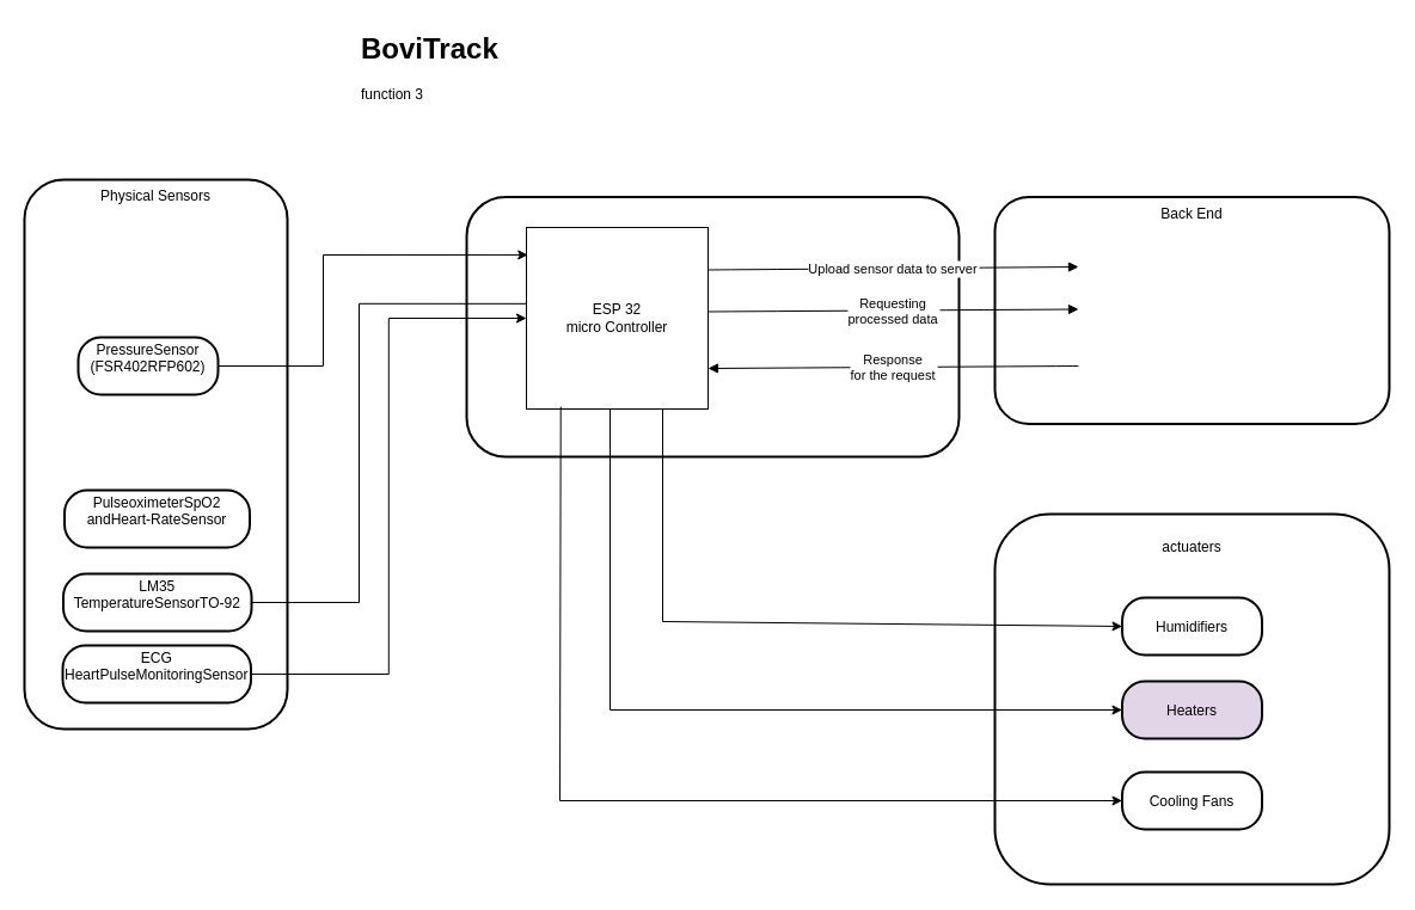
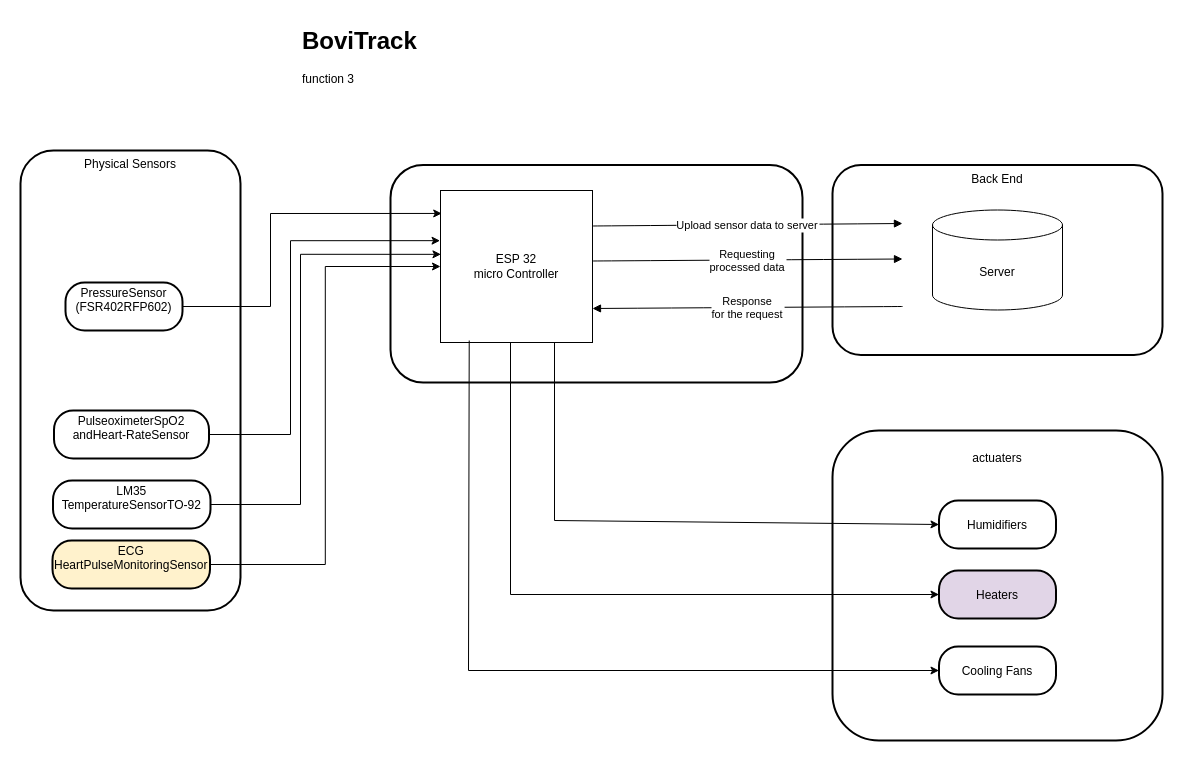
  <mxCell id="0" />
  <mxCell id="1" parent="0" />
  <mxCell id="2" value="Back End" style="whiteSpace=wrap;strokeWidth=2;rounded=1;verticalAlign=top;" parent="1" vertex="1"><mxGeometry x="832" y="164.5" width="330" height="190" as="geometry" /></mxCell>
  <mxCell id="3" value="" style="whiteSpace=wrap;strokeWidth=2;rounded=1;" parent="1" vertex="1"><mxGeometry x="390" y="164.5" width="412" height="217.5" as="geometry" /></mxCell>
  <mxCell id="4" value="Physical Sensors" style="strokeWidth=2;rounded=1;align=center;whiteSpace=wrap;labelPosition=center;verticalLabelPosition=middle;verticalAlign=top;horizontal=1;" parent="1" vertex="1"><mxGeometry x="20" y="150" width="220" height="460" as="geometry" /></mxCell>
  <mxCell id="5" value="Upload sensor data to server" style="curved=1;startArrow=none;endArrow=block;entryX=0.212;entryY=0.5;entryDx=0;entryDy=0;entryPerimeter=0;" parent="1" edge="1"><mxGeometry relative="1" as="geometry"><Array as="points" /><mxPoint x="592" y="225.5" as="sourcePoint" /><mxPoint x="901.96" y="223" as="targetPoint" /></mxGeometry></mxCell>
  <mxCell id="6" value="ESP 32&lt;div&gt;micro Controller&lt;/div&gt;" style="whiteSpace=wrap;html=1;aspect=fixed;" parent="1" vertex="1"><mxGeometry x="440" y="190" width="152" height="152" as="geometry" /></mxCell>
+ <mxCell id="7" value="Server" style="shape=cylinder3;whiteSpace=wrap;html=1;boundedLbl=1;backgroundOutline=1;size=15;" parent="1" vertex="1"><mxGeometry x="932" y="209.5" width="130" height="100" as="geometry" /></mxCell>
  <mxCell id="8" value="Requesting&#10;processed data" style="curved=1;startArrow=none;endArrow=block;entryX=0.212;entryY=0.5;entryDx=0;entryDy=0;entryPerimeter=0;" parent="1" edge="1"><mxGeometry relative="1" as="geometry"><Array as="points" /><mxPoint x="592" y="260.5" as="sourcePoint" /><mxPoint x="902" y="258.5" as="targetPoint" /></mxGeometry></mxCell>
  <mxCell id="9" value="Response&#10;for the request" style="curved=1;startArrow=none;endArrow=block;entryX=0.212;entryY=0.5;entryDx=0;entryDy=0;entryPerimeter=0;" parent="1" edge="1"><mxGeometry relative="1" as="geometry"><Array as="points" /><mxPoint x="902" y="306" as="sourcePoint" /><mxPoint x="592" y="308" as="targetPoint" /></mxGeometry></mxCell>
  <mxCell id="10" value="&#10;PressureSensor&#10;(FSR402RFP602)&#10;&#10;" style="rounded=1;arcSize=40;strokeWidth=2;" parent="1" vertex="1"><mxGeometry x="65" y="282" width="117" height="48" as="geometry" /></mxCell>
  <mxCell id="11" value="&lt;h1 style=&quot;margin-top: 0px;&quot;&gt;BoviTrack&lt;/h1&gt;&lt;div&gt;function 3&lt;/div&gt;" style="text;html=1;whiteSpace=wrap;overflow=hidden;rounded=0;" parent="1" vertex="1"><mxGeometry x="300" width="570" height="120" as="geometry" y="20" /></mxCell>
  <mxCell id="12" value="&#10;PulseoximeterSpO2&#10;andHeart-RateSensor&#10;&#10;" style="rounded=1;arcSize=40;strokeWidth=2;" parent="1" vertex="1"><mxGeometry x="53.5" y="410" width="155" height="48" as="geometry" /></mxCell>
  <mxCell id="13" value="&#10;LM35&#10;TemperatureSensorTO-92&#10;&#10;" style="rounded=1;arcSize=40;strokeWidth=2;" parent="1" vertex="1"><mxGeometry x="52.5" y="480" width="157.5" height="48" as="geometry" /></mxCell>
  <mxCell id="14" style="edgeStyle=orthogonalEdgeStyle;rounded=0;orthogonalLoop=1;jettySize=auto;html=1;entryX=0;entryY=0.5;entryDx=0;entryDy=0;" parent="1" source="15" target="6" edge="1"><mxGeometry relative="1" as="geometry" /></mxCell>
- <mxCell id="15" value="&#10;ECG&#10;HeartPulseMonitoringSensor&#10;&#10;" style="rounded=1;arcSize=40;strokeWidth=2;" parent="1" vertex="1"><mxGeometry x="52" y="540" width="157.5" height="48" as="geometry" /></mxCell>
+ <mxCell id="15" value="&#10;ECG&#10;HeartPulseMonitoringSensor&#10;&#10;" style="rounded=1;arcSize=40;strokeWidth=2;fillColor=#fff2cc;" parent="1" vertex="1"><mxGeometry x="52" y="540" width="157.5" height="48" as="geometry" /></mxCell>
  <mxCell id="16" value="&#10;actuaters&#10;" style="whiteSpace=wrap;strokeWidth=2;rounded=1;verticalAlign=top;" parent="1" vertex="1"><mxGeometry x="832" y="430" width="330" height="310" as="geometry" /></mxCell>
  <mxCell id="17" value="Humidifiers" style="rounded=1;arcSize=40;strokeWidth=2;" parent="1" vertex="1"><mxGeometry x="938.5" y="500" width="117" height="48" as="geometry" /></mxCell>
  <mxCell id="18" value="Heaters" style="rounded=1;arcSize=40;strokeWidth=2;fillColor=#e1d5e7;" parent="1" vertex="1"><mxGeometry x="938.5" y="570" width="117" height="48" as="geometry" /></mxCell>
  <mxCell id="19" value="Cooling Fans" style="rounded=1;arcSize=40;strokeWidth=2;" parent="1" vertex="1"><mxGeometry x="938.5" y="646" width="117" height="48" as="geometry" /></mxCell>
  <mxCell id="20" value="" style="endArrow=classic;html=1;rounded=0;exitX=0.75;exitY=1;exitDx=0;exitDy=0;entryX=0;entryY=0.5;entryDx=0;entryDy=0;" parent="1" source="6" target="17" edge="1"><mxGeometry width="50" height="50" relative="1" as="geometry"><mxPoint x="620" y="430" as="sourcePoint" /><mxPoint x="550" y="500" as="targetPoint" /><Array as="points"><mxPoint x="554" y="520" /></Array></mxGeometry></mxCell>
  <mxCell id="21" value="" style="endArrow=classic;html=1;rounded=0;exitX=0.75;exitY=1;exitDx=0;exitDy=0;entryX=0;entryY=0.5;entryDx=0;entryDy=0;" parent="1" target="18" edge="1"><mxGeometry width="50" height="50" relative="1" as="geometry"><mxPoint x="510" y="342" as="sourcePoint" /><mxPoint x="902" y="524" as="targetPoint" /><Array as="points"><mxPoint x="510" y="594" /></Array></mxGeometry></mxCell>
  <mxCell id="22" value="" style="endArrow=classic;html=1;rounded=0;exitX=0.189;exitY=0.987;exitDx=0;exitDy=0;entryX=0;entryY=0.5;entryDx=0;entryDy=0;exitPerimeter=0;" parent="1" source="6" target="19" edge="1"><mxGeometry width="50" height="50" relative="1" as="geometry"><mxPoint x="520" y="352" as="sourcePoint" /><mxPoint x="949" y="604" as="targetPoint" /><Array as="points"><mxPoint x="468" y="670" /></Array></mxGeometry></mxCell>
  <mxCell id="23" style="edgeStyle=orthogonalEdgeStyle;rounded=0;orthogonalLoop=1;jettySize=auto;html=1;entryX=0.008;entryY=0.151;entryDx=0;entryDy=0;entryPerimeter=0;" parent="1" source="10" target="6" edge="1"><mxGeometry relative="1" as="geometry"><Array as="points"><mxPoint x="270" y="306" /><mxPoint x="270" y="213" /></Array></mxGeometry></mxCell>
- <mxCell id="25" style="edgeStyle=orthogonalEdgeStyle;rounded=0;orthogonalLoop=1;jettySize=auto;html=1;entryX=0.003;entryY=0.42;entryDx=0;entryDy=0;entryPerimeter=0;endArrow=none;" parent="1" source="13" target="6" edge="1"><mxGeometry relative="1" as="geometry"><Array as="points"><mxPoint x="300" y="504" /><mxPoint x="300" y="254" /></Array></mxGeometry></mxCell>
+ <mxCell id="24" style="edgeStyle=orthogonalEdgeStyle;rounded=0;orthogonalLoop=1;jettySize=auto;html=1;entryX=-0.003;entryY=0.33;entryDx=0;entryDy=0;entryPerimeter=0;" parent="1" source="12" target="6" edge="1"><mxGeometry relative="1" as="geometry"><Array as="points"><mxPoint x="290" y="434" /><mxPoint x="290" y="240" /></Array></mxGeometry></mxCell>
+ <mxCell id="25" style="edgeStyle=orthogonalEdgeStyle;rounded=0;orthogonalLoop=1;jettySize=auto;html=1;entryX=0.003;entryY=0.42;entryDx=0;entryDy=0;entryPerimeter=0;" parent="1" source="13" target="6" edge="1"><mxGeometry relative="1" as="geometry"><Array as="points"><mxPoint x="300" y="504" /><mxPoint x="300" y="254" /></Array></mxGeometry></mxCell>
